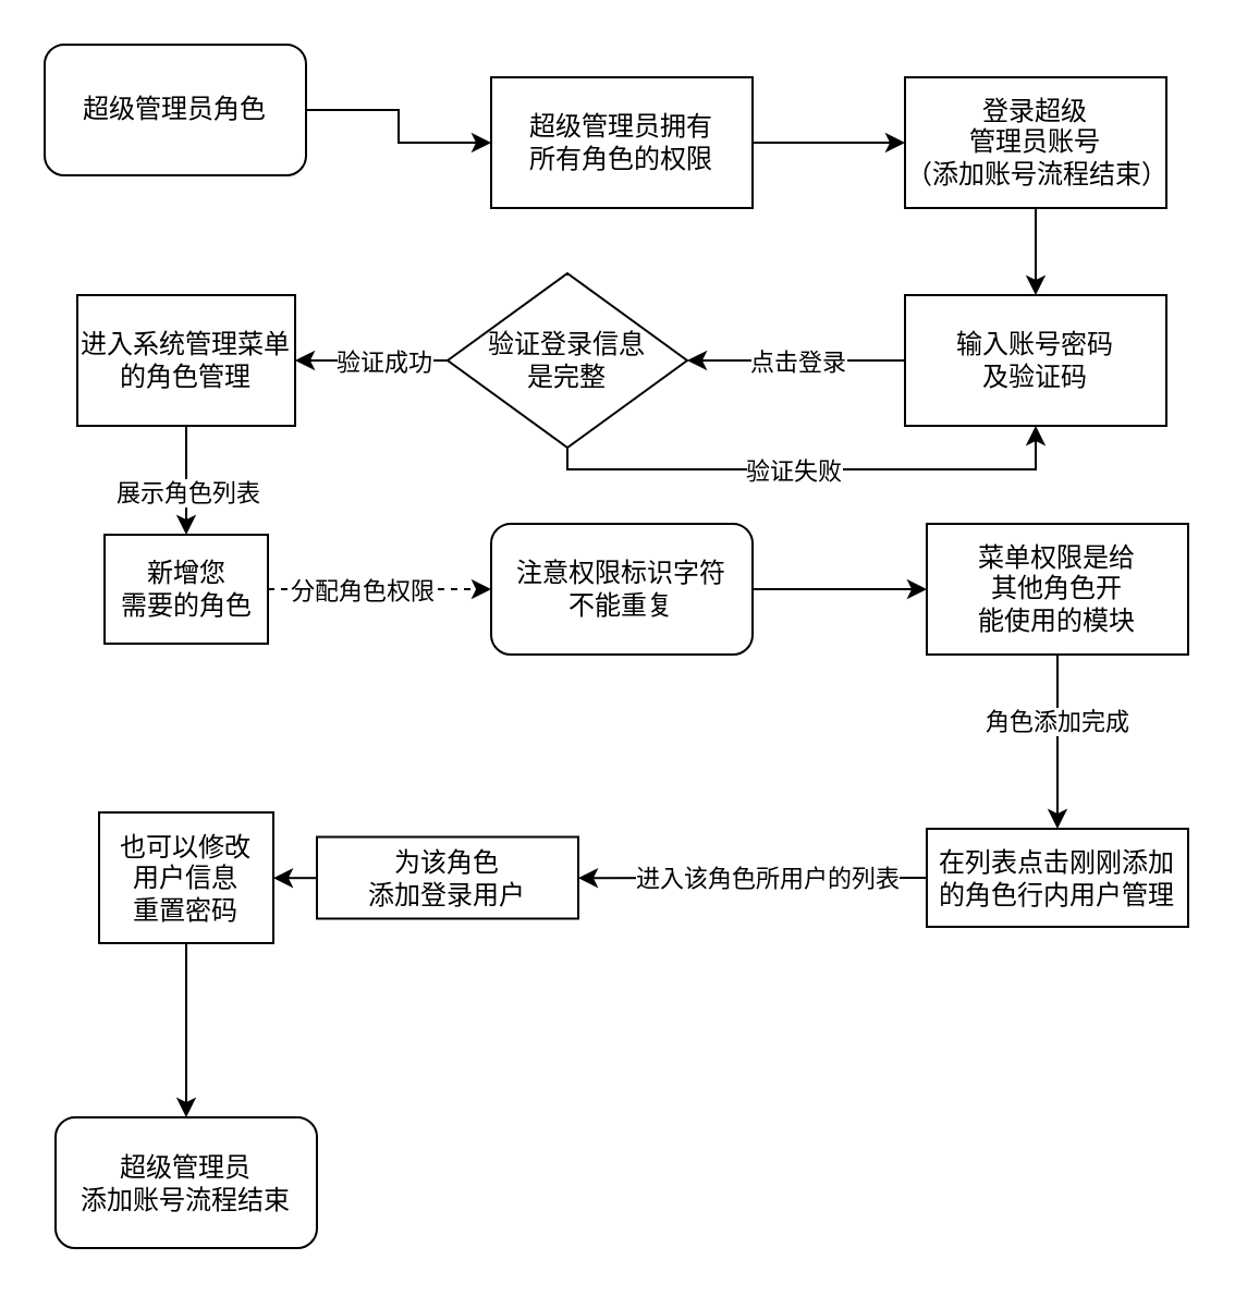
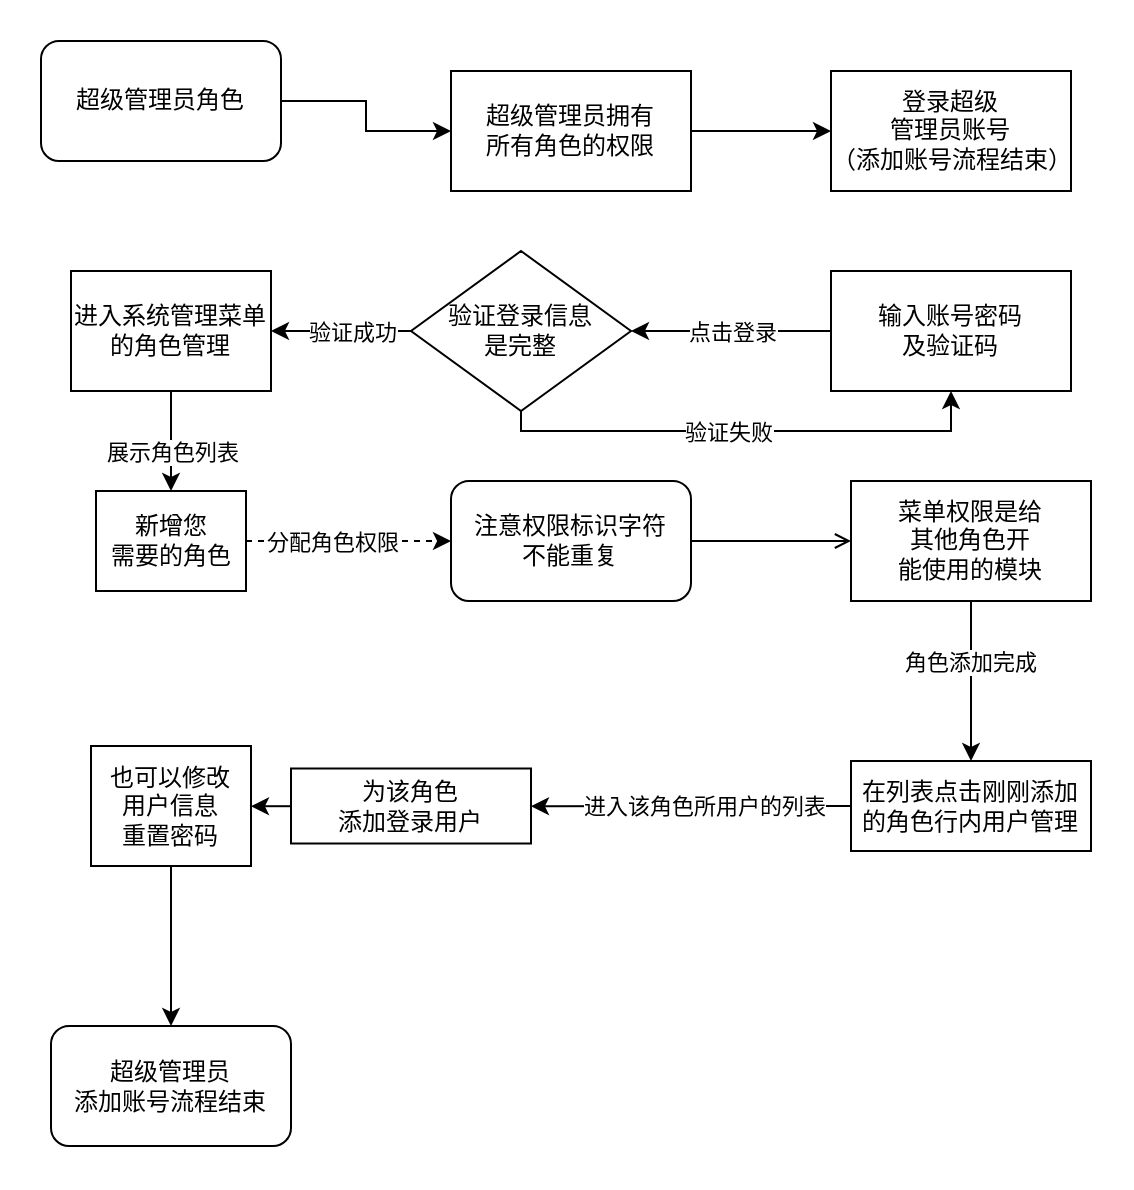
  <mxCell id="0" />
  <mxCell id="1" parent="0" />
  <mxCell id="2" style="edgeStyle=orthogonalEdgeStyle;rounded=0;orthogonalLoop=1;jettySize=auto;html=1;entryX=0;entryY=0.5;entryDx=0;entryDy=0;" edge="1" parent="1" source="3" target="5"><mxGeometry relative="1" as="geometry" /></mxCell>
  <mxCell id="3" value="超级管理员角色" style="rounded=1;whiteSpace=wrap;html=1;" vertex="1" parent="1"><mxGeometry x="20" y="20" width="120" height="60" as="geometry" /></mxCell>
  <mxCell id="4" style="edgeStyle=orthogonalEdgeStyle;rounded=0;orthogonalLoop=1;jettySize=auto;html=1;entryX=0;entryY=0.5;entryDx=0;entryDy=0;" edge="1" parent="1" source="5" target="7"><mxGeometry relative="1" as="geometry"><mxPoint x="395" y="65" as="targetPoint" /></mxGeometry></mxCell>
  <mxCell id="5" value="超级管理员拥有&lt;br&gt;所有角色的权限" style="rounded=0;whiteSpace=wrap;html=1;" vertex="1" parent="1"><mxGeometry x="225" y="35" width="120" height="60" as="geometry" /></mxCell>
- <mxCell id="6" value="" style="edgeStyle=orthogonalEdgeStyle;rounded=0;orthogonalLoop=1;jettySize=auto;html=1;" edge="1" parent="1" source="7" target="10"><mxGeometry relative="1" as="geometry" /></mxCell>
  <mxCell id="7" value="登录超级&lt;br&gt;管理员账号&lt;br&gt;（添加账号流程结束）" style="rounded=0;whiteSpace=wrap;html=1;" vertex="1" parent="1"><mxGeometry x="415" y="35" width="120" height="60" as="geometry" /></mxCell>
  <mxCell id="8" value="" style="edgeStyle=orthogonalEdgeStyle;rounded=0;orthogonalLoop=1;jettySize=auto;html=1;" edge="1" parent="1" source="10" target="15"><mxGeometry relative="1" as="geometry" /></mxCell>
  <mxCell id="9" value="点击登录" style="edgeLabel;html=1;align=center;verticalAlign=middle;resizable=0;points=[];" vertex="1" connectable="0" parent="8"><mxGeometry x="-0.24" relative="1" as="geometry"><mxPoint x="-12" as="offset" /></mxGeometry></mxCell>
  <mxCell id="10" value="输入账号密码&lt;br&gt;及验证码" style="whiteSpace=wrap;html=1;rounded=0;" vertex="1" parent="1"><mxGeometry x="415" y="135" width="120" height="60" as="geometry" /></mxCell>
  <mxCell id="11" style="edgeStyle=orthogonalEdgeStyle;rounded=0;orthogonalLoop=1;jettySize=auto;html=1;entryX=0.5;entryY=1;entryDx=0;entryDy=0;exitX=0.5;exitY=1;exitDx=0;exitDy=0;" edge="1" parent="1" source="15" target="10"><mxGeometry relative="1" as="geometry"><Array as="points"><mxPoint x="260" y="215" /><mxPoint x="475" y="215" /></Array></mxGeometry></mxCell>
  <mxCell id="12" value="验证失败" style="edgeLabel;html=1;align=center;verticalAlign=middle;resizable=0;points=[];" vertex="1" connectable="0" parent="11"><mxGeometry x="-0.249" relative="1" as="geometry"><mxPoint x="21" as="offset" /></mxGeometry></mxCell>
  <mxCell id="13" value="" style="edgeStyle=orthogonalEdgeStyle;rounded=0;orthogonalLoop=1;jettySize=auto;html=1;" edge="1" parent="1" source="15" target="18"><mxGeometry relative="1" as="geometry" /></mxCell>
  <mxCell id="14" value="验证成功" style="edgeLabel;html=1;align=center;verticalAlign=middle;resizable=0;points=[];" vertex="1" connectable="0" parent="13"><mxGeometry x="-0.333" relative="1" as="geometry"><mxPoint x="-7" as="offset" /></mxGeometry></mxCell>
  <mxCell id="15" value="验证登录信息&lt;br&gt;是完整" style="rhombus;whiteSpace=wrap;html=1;rounded=0;" vertex="1" parent="1"><mxGeometry x="205" y="125" width="110" height="80" as="geometry" /></mxCell>
  <mxCell id="16" value="" style="edgeStyle=orthogonalEdgeStyle;rounded=0;orthogonalLoop=1;jettySize=auto;html=1;" edge="1" parent="1" source="18" target="21"><mxGeometry relative="1" as="geometry" /></mxCell>
  <mxCell id="17" value="展示角色列表" style="edgeLabel;html=1;align=center;verticalAlign=middle;resizable=0;points=[];" vertex="1" connectable="0" parent="16"><mxGeometry x="-0.244" relative="1" as="geometry"><mxPoint y="11" as="offset" /></mxGeometry></mxCell>
  <mxCell id="18" value="进入系统管理菜单&lt;br&gt;的角色管理" style="whiteSpace=wrap;html=1;rounded=0;" vertex="1" parent="1"><mxGeometry x="35" y="135" width="100" height="60" as="geometry" /></mxCell>
  <mxCell id="19" value="" style="edgeStyle=orthogonalEdgeStyle;rounded=0;orthogonalLoop=1;jettySize=auto;html=1;dashed=1;" edge="1" parent="1" source="21" target="23"><mxGeometry relative="1" as="geometry" /></mxCell>
  <mxCell id="20" value="分配角色权限" style="edgeLabel;html=1;align=center;verticalAlign=middle;resizable=0;points=[];" vertex="1" connectable="0" parent="19"><mxGeometry x="-0.241" y="1" relative="1" as="geometry"><mxPoint x="4" y="1" as="offset" /></mxGeometry></mxCell>
  <mxCell id="21" value="新增您&lt;br&gt;需要的角色" style="whiteSpace=wrap;html=1;rounded=0;" vertex="1" parent="1"><mxGeometry x="47.5" y="245" width="75" height="50" as="geometry" /></mxCell>
- <mxCell id="22" value="" style="edgeStyle=orthogonalEdgeStyle;rounded=0;orthogonalLoop=1;jettySize=auto;html=1;" edge="1" parent="1" source="23" target="26"><mxGeometry relative="1" as="geometry" /></mxCell>
+ <mxCell id="22" value="" style="edgeStyle=orthogonalEdgeStyle;rounded=0;orthogonalLoop=1;jettySize=auto;html=1;endArrow=open;" edge="1" parent="1" source="23" target="26"><mxGeometry relative="1" as="geometry" /></mxCell>
  <mxCell id="23" value="注意权限标识字符&lt;br&gt;不能重复" style="whiteSpace=wrap;html=1;rounded=1;" vertex="1" parent="1"><mxGeometry x="225" y="240" width="120" height="60" as="geometry" /></mxCell>
  <mxCell id="24" value="" style="edgeStyle=orthogonalEdgeStyle;rounded=0;orthogonalLoop=1;jettySize=auto;html=1;" edge="1" parent="1" source="26" target="29"><mxGeometry relative="1" as="geometry" /></mxCell>
  <mxCell id="25" value="角色添加完成" style="edgeLabel;html=1;align=center;verticalAlign=middle;resizable=0;points=[];" vertex="1" connectable="0" parent="24"><mxGeometry x="-0.25" y="-1" relative="1" as="geometry"><mxPoint as="offset" /></mxGeometry></mxCell>
  <mxCell id="26" value="菜单权限是给&lt;br&gt;其他角色开&lt;br&gt;能使用的模块" style="whiteSpace=wrap;html=1;rounded=0;" vertex="1" parent="1"><mxGeometry x="425" y="240" width="120" height="60" as="geometry" /></mxCell>
  <mxCell id="27" value="" style="edgeStyle=orthogonalEdgeStyle;rounded=0;orthogonalLoop=1;jettySize=auto;html=1;" edge="1" parent="1" source="29" target="31"><mxGeometry relative="1" as="geometry" /></mxCell>
  <mxCell id="28" value="进入该角色所用户的列表" style="edgeLabel;html=1;align=center;verticalAlign=middle;resizable=0;points=[];" vertex="1" connectable="0" parent="27"><mxGeometry x="-0.231" y="1" relative="1" as="geometry"><mxPoint x="-12" y="-1" as="offset" /></mxGeometry></mxCell>
  <mxCell id="29" value="在列表点击刚刚添加的角色行内用户管理" style="whiteSpace=wrap;html=1;rounded=0;" vertex="1" parent="1"><mxGeometry x="425" y="380" width="120" height="45" as="geometry" /></mxCell>
  <mxCell id="30" value="" style="edgeStyle=orthogonalEdgeStyle;rounded=0;orthogonalLoop=1;jettySize=auto;html=1;" edge="1" parent="1" source="31" target="33"><mxGeometry relative="1" as="geometry" /></mxCell>
  <mxCell id="31" value="为该角色&lt;br&gt;添加登录用户" style="whiteSpace=wrap;html=1;rounded=0;" vertex="1" parent="1"><mxGeometry x="145" y="383.75" width="120" height="37.5" as="geometry" /></mxCell>
  <mxCell id="32" value="" style="edgeStyle=orthogonalEdgeStyle;rounded=0;orthogonalLoop=1;jettySize=auto;html=1;" edge="1" parent="1" source="33" target="34"><mxGeometry relative="1" as="geometry" /></mxCell>
  <mxCell id="33" value="也可以修改&lt;br&gt;用户信息&lt;br&gt;重置密码" style="whiteSpace=wrap;html=1;rounded=0;" vertex="1" parent="1"><mxGeometry x="45" y="372.5" width="80" height="60" as="geometry" /></mxCell>
  <mxCell id="34" value="超级管理员&lt;br&gt;添加账号流程结束" style="whiteSpace=wrap;html=1;rounded=1;" vertex="1" parent="1"><mxGeometry y="512.5" width="120" height="60" as="geometry" x="25" /></mxCell>
